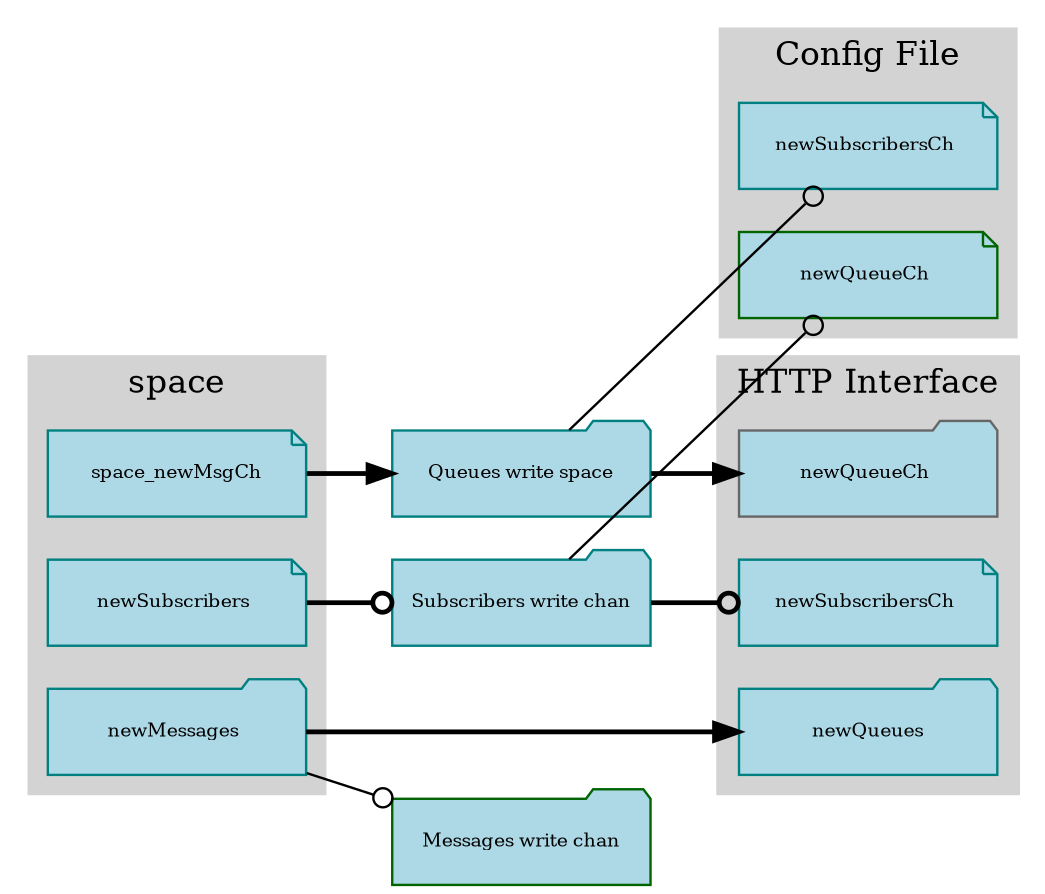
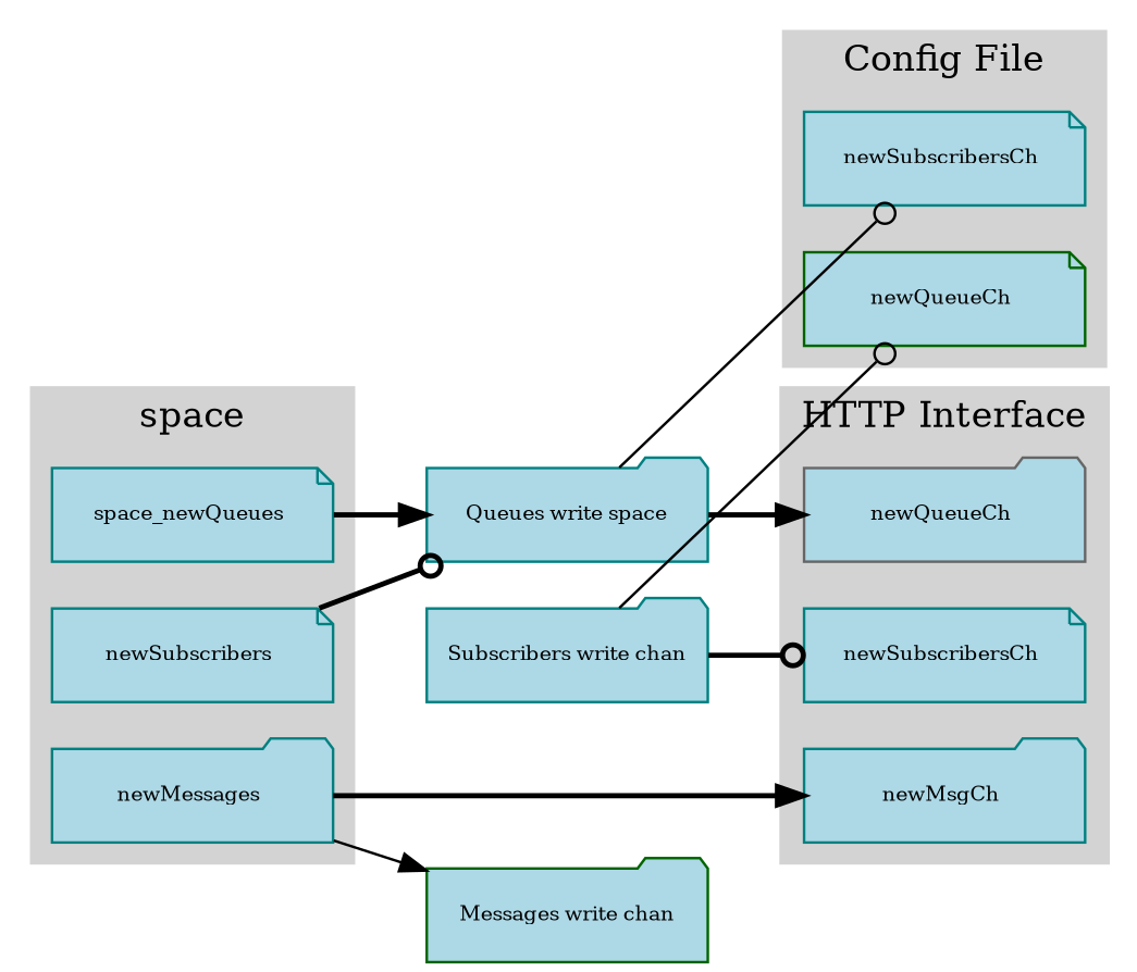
  digraph {
    rankdir=LR
    splines=line
    node [color=teal fillcolor=lightblue fixedsize=true fontsize=8 shape=folder style=filled]
    edge [arrowhead=odot fontsize=8 style=bold]
    n1 [label="newSubscribersCh " shape=note width=1.5]
    n2 [color=darkgreen label="newQueueCh " shape=note width=1.5]
    n3 [label="newMessages " width=1.5]
-   n4 [label=space_newMsgCh shape=note width=1.5]
+   n4 [label="space_newQueues " shape=note width=1.5]
    n5 [label="newSubscribers " shape=note width=1.5]
-   n6 [label=newQueues width=1.5]
+   n6 [label="newMsgCh " width=1.5]
    n7 [label="newSubscribersCh " shape=note width=1.5]
    n8 [color=gray40 label="newQueueCh " width=1.5]
    n9 [color=darkgreen label="Messages write chan" style="rounded,filled" width=1.5]
    n10 [label="Queues write space" style="rounded,filled" width=1.5]
    n11 [label="Subscribers write chan" style="rounded,filled" width=1.5]
    subgraph cluster_1 {
      color=lightgrey
      label="Config File"
      style=filled
      n1
      n2
    }
    subgraph cluster_2 {
      color=lightgrey
      label=space
      style=filled
      n3
      n4
      n5
    }
    subgraph cluster_3 {
      color=lightgrey
      label="HTTP Interface"
      style=filled
      n6
      n7
      n8
    }
    n3 -> n6 [arrowhead=normal]
-   n3 -> n9 [style=solid]
+   n3 -> n9 [arrowhead=normal style=solid]
    n4 -> n10 [arrowhead=normal]
-   n5 -> n11
+   n5 -> n10
    n10 -> n1 [style=solid]
    n10 -> n8 [arrowhead=normal]
    n11 -> n2 [style=solid]
    n11 -> n7
  }
